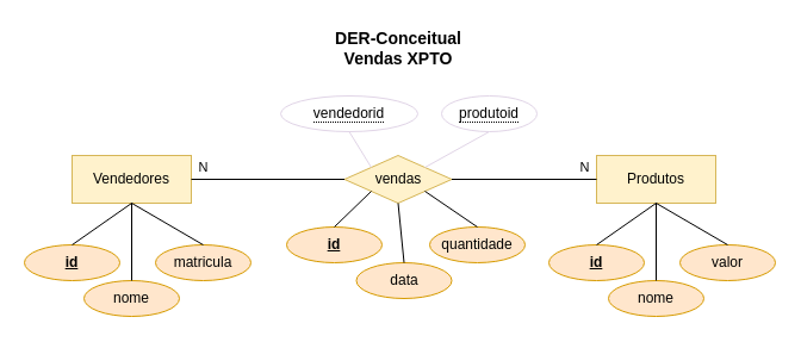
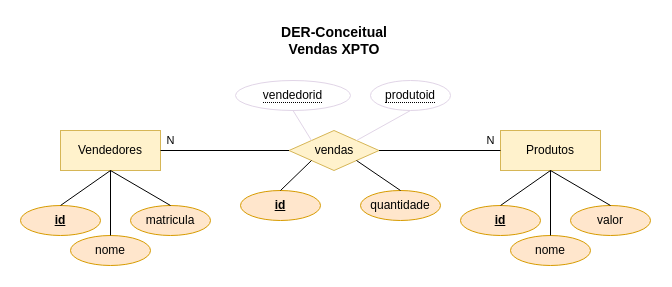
  <mxCell id="0" />
  <mxCell id="1" parent="0" />
  <mxCell id="2" value="Vendedores" style="whiteSpace=wrap;html=1;align=center;fillColor=#fff2cc;strokeColor=#d6b656;" vertex="1" parent="1"><mxGeometry x="60" y="130" width="100" height="40" as="geometry" /></mxCell>
  <mxCell id="3" value="Produtos" style="whiteSpace=wrap;html=1;align=center;fillColor=#fff2cc;strokeColor=#d6b656;" vertex="1" parent="1"><mxGeometry x="500" y="130" width="100" height="40" as="geometry" /></mxCell>
  <mxCell id="4" value="DER-Conceitual&lt;br style=&quot;font-size: 14px;&quot;&gt;Vendas XPTO" style="text;html=1;strokeColor=none;fillColor=none;align=center;verticalAlign=middle;whiteSpace=wrap;rounded=0;fontStyle=1;fontSize=14;" vertex="1" parent="1"><mxGeometry x="269" y="20" width="130" height="40" as="geometry" /></mxCell>
  <mxCell id="5" value="vendas" style="rhombus;whiteSpace=wrap;html=1;fillColor=#fff2cc;strokeColor=#d6b656;" vertex="1" parent="1"><mxGeometry x="288.5" y="130" width="90" height="40" as="geometry" /></mxCell>
  <mxCell id="6" value="id" style="ellipse;whiteSpace=wrap;html=1;align=center;fontStyle=5;fillColor=#ffe6cc;strokeColor=#d79b00;" vertex="1" parent="1"><mxGeometry x="460" y="205" width="80" height="30" as="geometry" /></mxCell>
  <mxCell id="7" value="nome" style="ellipse;whiteSpace=wrap;html=1;align=center;fillColor=#ffe6cc;strokeColor=#d79b00;" vertex="1" parent="1"><mxGeometry x="510" y="235" width="80" height="30" as="geometry" /></mxCell>
  <mxCell id="8" value="valor" style="ellipse;whiteSpace=wrap;html=1;align=center;fillColor=#ffe6cc;strokeColor=#d79b00;" vertex="1" parent="1"><mxGeometry x="570" y="205" width="80" height="30" as="geometry" /></mxCell>
  <mxCell id="9" value="id" style="ellipse;whiteSpace=wrap;html=1;align=center;fontStyle=5;fillColor=#ffe6cc;strokeColor=#d79b00;" vertex="1" parent="1"><mxGeometry x="20" y="205" width="80" height="30" as="geometry" /></mxCell>
  <mxCell id="10" value="nome" style="ellipse;whiteSpace=wrap;html=1;align=center;fillColor=#ffe6cc;strokeColor=#d79b00;" vertex="1" parent="1"><mxGeometry x="70" y="235" width="80" height="30" as="geometry" /></mxCell>
  <mxCell id="11" value="matricula" style="ellipse;whiteSpace=wrap;html=1;align=center;fillColor=#ffe6cc;strokeColor=#d79b00;" vertex="1" parent="1"><mxGeometry x="130" y="205" width="80" height="30" as="geometry" /></mxCell>
  <mxCell id="12" value="id" style="ellipse;whiteSpace=wrap;html=1;align=center;fontStyle=5;fillColor=#ffe6cc;strokeColor=#d79b00;" vertex="1" parent="1"><mxGeometry x="240" y="190" width="80" height="30" as="geometry" /></mxCell>
- <mxCell id="13" value="data" style="ellipse;whiteSpace=wrap;html=1;align=center;fillColor=#ffe6cc;strokeColor=#d79b00;" vertex="1" parent="1"><mxGeometry x="298.5" y="220" width="80" height="30" as="geometry" /></mxCell>
  <mxCell id="14" value="quantidade" style="ellipse;whiteSpace=wrap;html=1;align=center;fillColor=#ffe6cc;strokeColor=#d79b00;" vertex="1" parent="1"><mxGeometry x="360" y="190" width="80" height="30" as="geometry" /></mxCell>
  <mxCell id="15" value="&lt;span style=&quot;border-bottom: 1px dotted&quot;&gt;vendedorid&lt;/span&gt;" style="ellipse;whiteSpace=wrap;html=1;align=center;strokeColor=#E1D5E7;" vertex="1" parent="1"><mxGeometry x="235" y="80" width="115" height="30" as="geometry" /></mxCell>
  <mxCell id="16" style="rounded=0;orthogonalLoop=1;jettySize=auto;html=1;exitX=0.5;exitY=1;exitDx=0;exitDy=0;entryX=1;entryY=0;entryDx=0;entryDy=0;endArrow=none;endFill=0;strokeColor=#E1D5E7;" edge="1" parent="1" source="17" target="5"><mxGeometry relative="1" as="geometry" /></mxCell>
  <mxCell id="17" value="&lt;span style=&quot;border-bottom: 1px dotted&quot;&gt;produtoid&lt;/span&gt;" style="ellipse;whiteSpace=wrap;html=1;align=center;strokeColor=#E1D5E7;" vertex="1" parent="1"><mxGeometry x="370" y="80" width="80" height="30" as="geometry" /></mxCell>
  <mxCell id="18" style="rounded=0;orthogonalLoop=1;jettySize=auto;html=1;exitX=0.5;exitY=1;exitDx=0;exitDy=0;entryX=0;entryY=0;entryDx=0;entryDy=0;endArrow=none;endFill=0;strokeColor=#E1D5E7;" edge="1" parent="1" source="15" target="5"><mxGeometry relative="1" as="geometry" /></mxCell>
  <mxCell id="19" style="rounded=0;orthogonalLoop=1;jettySize=auto;html=1;exitX=0.5;exitY=0;exitDx=0;exitDy=0;entryX=0.5;entryY=1;entryDx=0;entryDy=0;endArrow=none;endFill=0;" edge="1" parent="1" source="11" target="2"><mxGeometry relative="1" as="geometry" /></mxCell>
- <mxCell id="20" style="rounded=0;orthogonalLoop=1;jettySize=auto;html=1;exitX=0.5;exitY=0;exitDx=0;exitDy=0;entryX=0.5;entryY=1;entryDx=0;entryDy=0;endArrow=none;endFill=0;" edge="1" parent="1" source="13" target="5"><mxGeometry relative="1" as="geometry" /></mxCell>
  <mxCell id="21" style="rounded=0;orthogonalLoop=1;jettySize=auto;html=1;exitX=0.5;exitY=0;exitDx=0;exitDy=0;entryX=1;entryY=1;entryDx=0;entryDy=0;endArrow=none;endFill=0;" edge="1" parent="1" source="14" target="5"><mxGeometry relative="1" as="geometry" /></mxCell>
  <mxCell id="22" value="N" style="rounded=0;orthogonalLoop=1;jettySize=auto;html=1;exitX=0;exitY=0.5;exitDx=0;exitDy=0;entryX=1;entryY=0.5;entryDx=0;entryDy=0;endArrow=none;endFill=0;" edge="1" parent="1" source="3" target="5"><mxGeometry x="-0.835" y="-10" relative="1" as="geometry"><mxPoint as="offset" /></mxGeometry></mxCell>
  <mxCell id="23" value="N" style="rounded=0;orthogonalLoop=1;jettySize=auto;html=1;exitX=1;exitY=0.5;exitDx=0;exitDy=0;entryX=0;entryY=0.5;entryDx=0;entryDy=0;endArrow=none;endFill=0;" edge="1" parent="1" source="2" target="5"><mxGeometry x="-0.844" y="10" relative="1" as="geometry"><mxPoint as="offset" /></mxGeometry></mxCell>
  <mxCell id="24" style="rounded=0;orthogonalLoop=1;jettySize=auto;html=1;exitX=0.5;exitY=0;exitDx=0;exitDy=0;entryX=0;entryY=1;entryDx=0;entryDy=0;endArrow=none;endFill=0;" edge="1" parent="1" source="12" target="5"><mxGeometry relative="1" as="geometry" /></mxCell>
  <mxCell id="25" style="rounded=0;orthogonalLoop=1;jettySize=auto;html=1;entryX=0.5;entryY=1;entryDx=0;entryDy=0;endArrow=none;endFill=0;exitX=0.5;exitY=0;exitDx=0;exitDy=0;" edge="1" parent="1" source="10" target="2"><mxGeometry relative="1" as="geometry"><mxPoint x="110" y="230" as="sourcePoint" /><mxPoint x="110" y="170" as="targetPoint" /></mxGeometry></mxCell>
  <mxCell id="26" style="rounded=0;orthogonalLoop=1;jettySize=auto;html=1;entryX=0.5;entryY=1;entryDx=0;entryDy=0;endArrow=none;endFill=0;exitX=0.5;exitY=0;exitDx=0;exitDy=0;" edge="1" parent="1" source="9" target="2"><mxGeometry relative="1" as="geometry"><mxPoint x="110" y="230" as="sourcePoint" /><mxPoint x="110" y="170" as="targetPoint" /></mxGeometry></mxCell>
  <mxCell id="27" style="rounded=0;orthogonalLoop=1;jettySize=auto;html=1;entryX=0.5;entryY=1;entryDx=0;entryDy=0;endArrow=none;endFill=0;exitX=0.5;exitY=0;exitDx=0;exitDy=0;" edge="1" parent="1" source="6" target="3"><mxGeometry relative="1" as="geometry"><mxPoint x="110" y="230" as="sourcePoint" /><mxPoint x="110" y="170" as="targetPoint" /></mxGeometry></mxCell>
  <mxCell id="28" style="rounded=0;orthogonalLoop=1;jettySize=auto;html=1;entryX=0.5;entryY=1;entryDx=0;entryDy=0;endArrow=none;endFill=0;exitX=0.5;exitY=0;exitDx=0;exitDy=0;" edge="1" parent="1" source="7" target="3"><mxGeometry relative="1" as="geometry"><mxPoint x="110" y="230" as="sourcePoint" /><mxPoint x="110" y="170" as="targetPoint" /></mxGeometry></mxCell>
  <mxCell id="29" style="rounded=0;orthogonalLoop=1;jettySize=auto;html=1;entryX=0.5;entryY=1;entryDx=0;entryDy=0;endArrow=none;endFill=0;exitX=0.5;exitY=0;exitDx=0;exitDy=0;" edge="1" parent="1" source="8" target="3"><mxGeometry relative="1" as="geometry"><mxPoint x="110" y="230" as="sourcePoint" /><mxPoint x="110" y="170" as="targetPoint" /></mxGeometry></mxCell>
